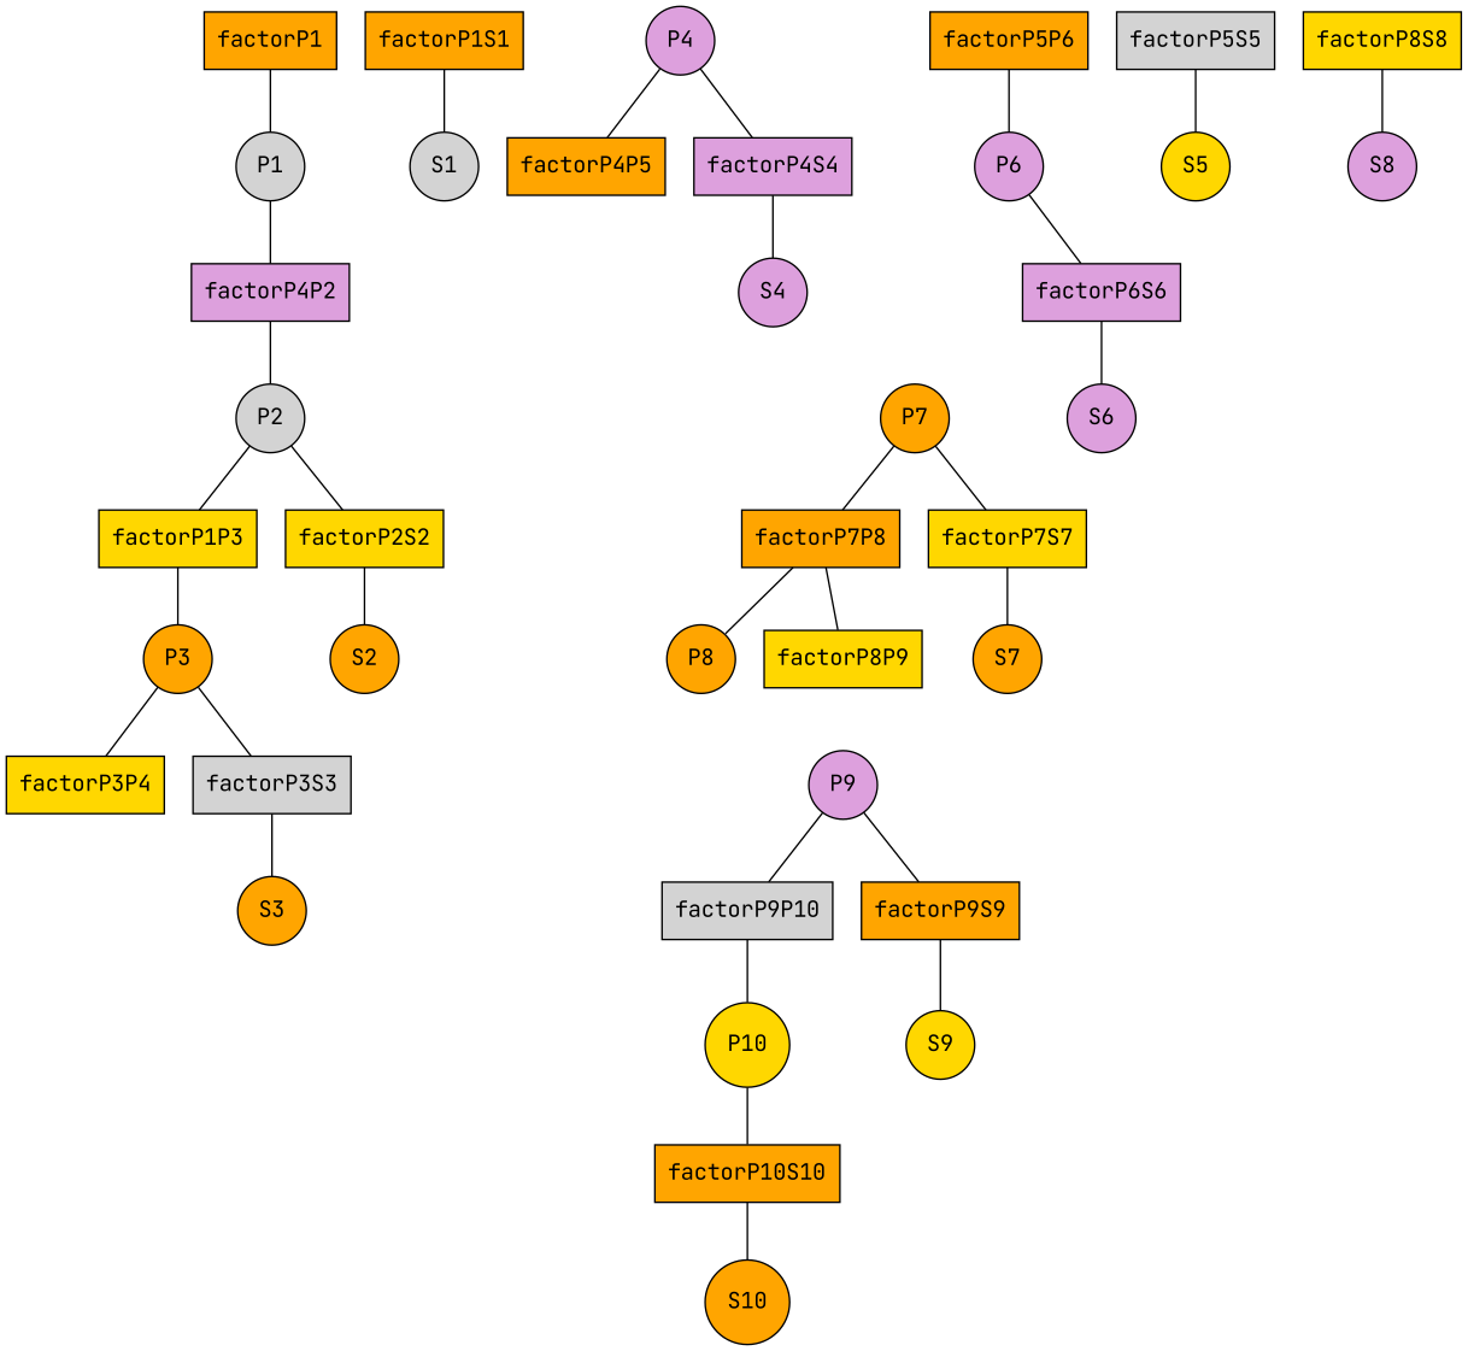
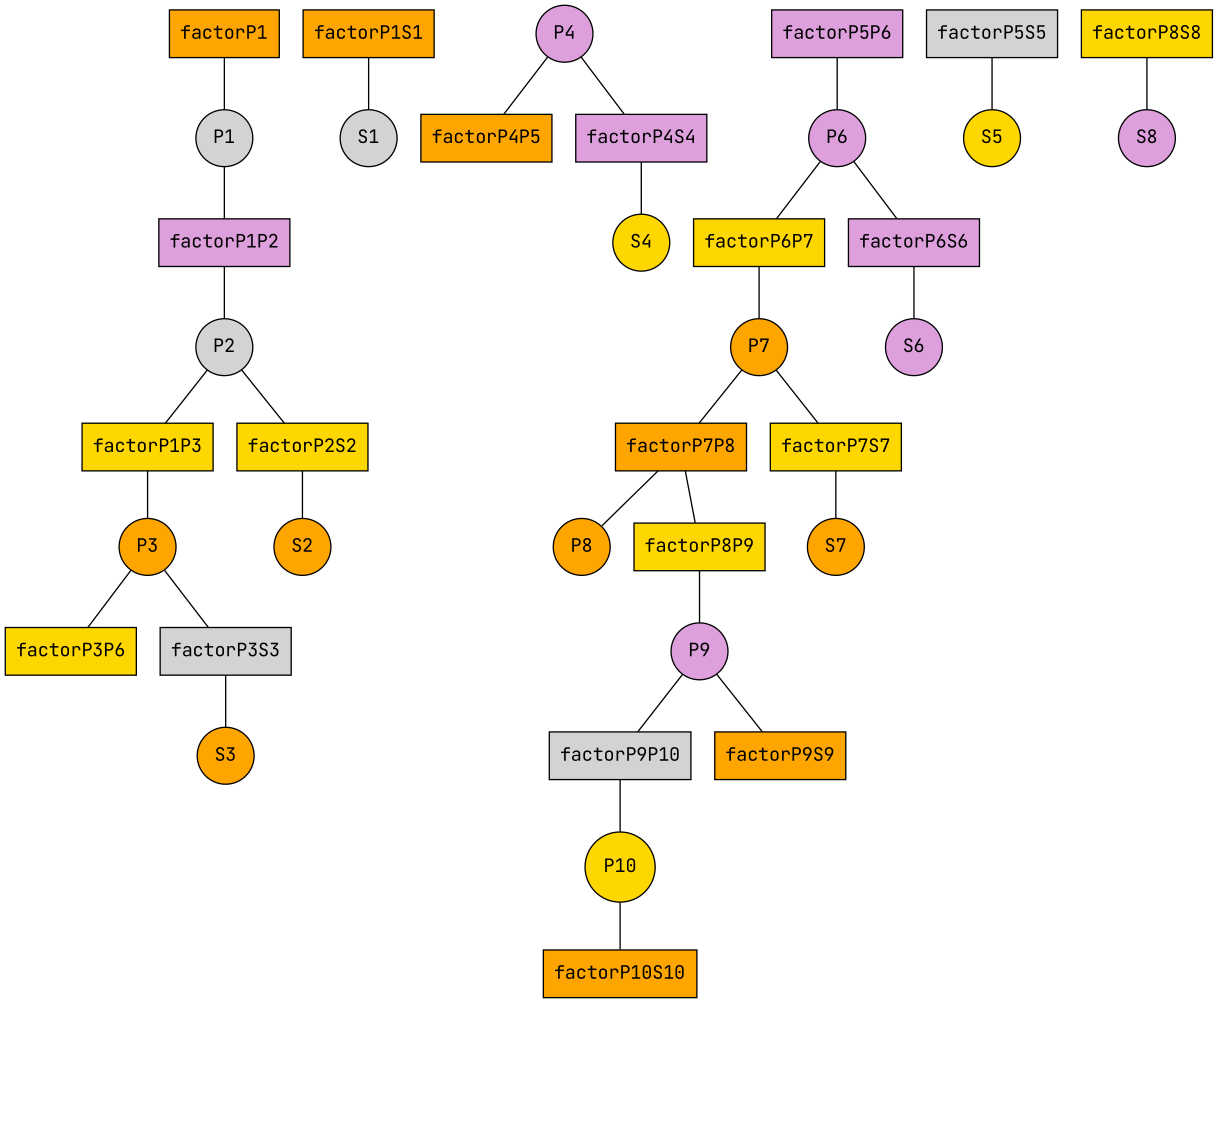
  graph {
    fontname="JetBrains Mono"
    node [fillcolor=orange fontname="JetBrains Mono" shape=box style=filled]
    edge [fontname="JetBrains Mono"]
    n1 [label=factorP1]
    n2 [fillcolor=lightgrey label=P1 shape=circle]
-   n3 [fillcolor=plum label=factorP4P2]
+   n3 [fillcolor=plum label=factorP1P2]
    n4 [fillcolor=lightgrey label=P2 shape=circle]
    n5 [label=factorP1S1]
    n6 [fillcolor=lightgrey label=S1 shape=circle]
    n7 [fillcolor=gold label=factorP1P3]
    n8 [fillcolor=gold label=factorP2S2]
    n9 [label=P3 shape=circle]
    n10 [label=S2 shape=circle]
-   n11 [fillcolor=gold label=factorP3P4]
+   n11 [fillcolor=gold label=factorP3P6]
    n12 [fillcolor=lightgrey label=factorP3S3]
    n13 [label=S3 shape=circle]
    n14 [fillcolor=plum label=P4 shape=circle]
    n15 [label=factorP4P5]
    n16 [fillcolor=plum label=factorP4S4]
-   n17 [fillcolor=plum label=S4 shape=circle]
-   n18 [label=factorP5P6]
+   n17 [fillcolor=gold label=S4 shape=circle]
+   n18 [fillcolor=plum label=factorP5P6]
    n19 [fillcolor=plum label=P6 shape=circle]
    n20 [fillcolor=lightgrey label=factorP5S5]
    n21 [fillcolor=gold label=S5 shape=circle]
+   n22 [fillcolor=gold label=factorP6P7]
    n23 [fillcolor=plum label=factorP6S6]
    n24 [label=P7 shape=circle]
    n25 [fillcolor=plum label=S6 shape=circle]
    n26 [label=factorP7P8]
    n27 [fillcolor=gold label=factorP7S7]
    n28 [label=P8 shape=circle]
    n29 [fillcolor=gold label=factorP8P9]
    n30 [label=S7 shape=circle]
    n31 [fillcolor=plum label=P9 shape=circle]
    n32 [fillcolor=gold label=factorP8S8]
    n33 [fillcolor=plum label=S8 shape=circle]
    n34 [fillcolor=lightgrey label=factorP9P10]
    n35 [label=factorP9S9]
    n36 [fillcolor=gold label=P10 shape=circle]
-   n37 [fillcolor=gold label=S9 shape=circle]
    n38 [label=factorP10S10]
-   n39 [label=S10 shape=circle]
    n1 -- n2
    n2 -- n3
    n3 -- n4
    n4 -- n7
    n4 -- n8
    n5 -- n6
    n7 -- n9
    n8 -- n10
    n9 -- n11
    n9 -- n12
    n12 -- n13
    n14 -- n15
    n14 -- n16
    n16 -- n17
    n18 -- n19
+   n19 -- n22
    n19 -- n23
    n20 -- n21
+   n22 -- n24
    n23 -- n25
    n24 -- n26
    n24 -- n27
    n26 -- n28
    n26 -- n29
    n27 -- n30
+   n29 -- n31
    n31 -- n34
    n31 -- n35
    n32 -- n33
    n34 -- n36
-   n35 -- n37
    n36 -- n38
-   n38 -- n39
  }
